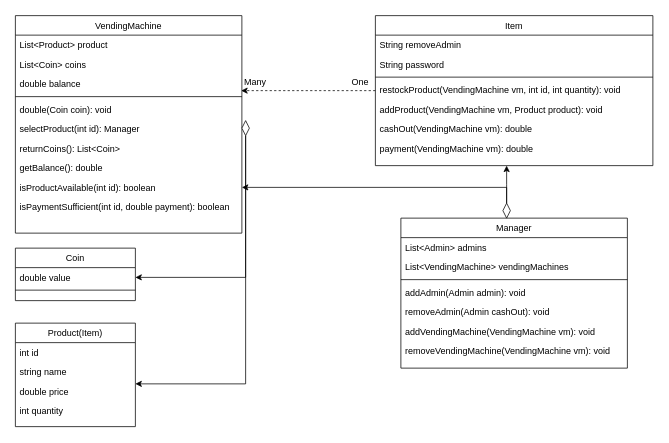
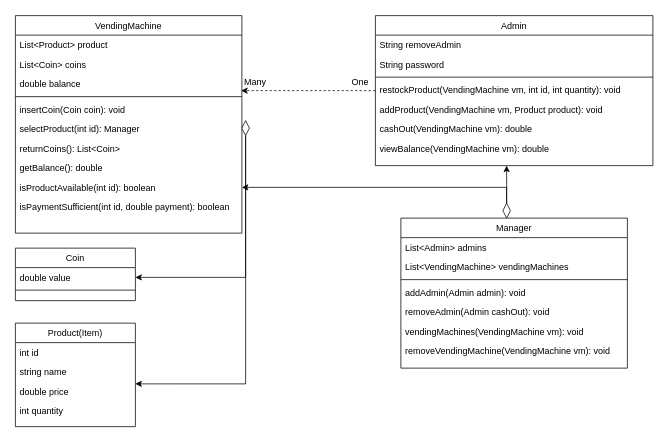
  <mxCell id="0" />
  <mxCell id="1" parent="0" />
  <mxCell id="2" value="Product(Item)" style="swimlane;fontStyle=0;align=center;verticalAlign=top;childLayout=stackLayout;horizontal=1;startSize=26;horizontalStack=0;resizeParent=1;resizeLast=0;collapsible=1;marginBottom=0;rounded=0;shadow=0;strokeWidth=1;" parent="1" vertex="1"><mxGeometry x="20" y="430" width="160" height="138" as="geometry"><mxRectangle x="130" y="380" width="160" height="26" as="alternateBounds" /></mxGeometry></mxCell>
  <mxCell id="3" value="int id" style="text;align=left;verticalAlign=top;spacingLeft=4;spacingRight=4;overflow=hidden;rotatable=0;points=[[0,0.5],[1,0.5]];portConstraint=eastwest;" parent="2" vertex="1"><mxGeometry y="26" width="160" height="26" as="geometry" /></mxCell>
  <mxCell id="4" value="string name" style="text;align=left;verticalAlign=top;spacingLeft=4;spacingRight=4;overflow=hidden;rotatable=0;points=[[0,0.5],[1,0.5]];portConstraint=eastwest;rounded=0;shadow=0;html=0;" parent="2" vertex="1"><mxGeometry y="52" width="160" height="26" as="geometry" /></mxCell>
  <mxCell id="5" value="double price" style="text;align=left;verticalAlign=top;spacingLeft=4;spacingRight=4;overflow=hidden;rotatable=0;points=[[0,0.5],[1,0.5]];portConstraint=eastwest;fontStyle=0" parent="2" vertex="1"><mxGeometry y="78" width="160" height="26" as="geometry" /></mxCell>
  <mxCell id="6" value="int quantity" style="text;align=left;verticalAlign=top;spacingLeft=4;spacingRight=4;overflow=hidden;rotatable=0;points=[[0,0.5],[1,0.5]];portConstraint=eastwest;" parent="2" vertex="1"><mxGeometry y="104" width="160" height="26" as="geometry" /></mxCell>
  <mxCell id="7" value="Coin" style="swimlane;fontStyle=0;align=center;verticalAlign=top;childLayout=stackLayout;horizontal=1;startSize=26;horizontalStack=0;resizeParent=1;resizeLast=0;collapsible=1;marginBottom=0;rounded=0;shadow=0;strokeWidth=1;" parent="1" vertex="1"><mxGeometry x="20" y="330" width="160" height="70" as="geometry"><mxRectangle x="340" y="380" width="170" height="26" as="alternateBounds" /></mxGeometry></mxCell>
  <mxCell id="8" value="double value" style="text;align=left;verticalAlign=top;spacingLeft=4;spacingRight=4;overflow=hidden;rotatable=0;points=[[0,0.5],[1,0.5]];portConstraint=eastwest;" parent="7" vertex="1"><mxGeometry y="26" width="160" height="26" as="geometry" /></mxCell>
  <mxCell id="9" value="" style="line;html=1;strokeWidth=1;align=left;verticalAlign=middle;spacingTop=-1;spacingLeft=3;spacingRight=3;rotatable=0;labelPosition=right;points=[];portConstraint=eastwest;" parent="7" vertex="1"><mxGeometry y="52" width="160" height="8" as="geometry" /></mxCell>
  <mxCell id="10" value="VendingMachine" style="swimlane;fontStyle=0;align=center;verticalAlign=top;childLayout=stackLayout;horizontal=1;startSize=26;horizontalStack=0;resizeParent=1;resizeLast=0;collapsible=1;marginBottom=0;rounded=0;shadow=0;strokeWidth=1;" parent="1" vertex="1"><mxGeometry x="20" y="20" width="302" height="290" as="geometry"><mxRectangle x="550" y="140" width="160" height="26" as="alternateBounds" /></mxGeometry></mxCell>
  <mxCell id="11" value="List&lt;Product&gt; product" style="text;align=left;verticalAlign=top;spacingLeft=4;spacingRight=4;overflow=hidden;rotatable=0;points=[[0,0.5],[1,0.5]];portConstraint=eastwest;" parent="10" vertex="1"><mxGeometry y="26" width="302" height="26" as="geometry" /></mxCell>
  <mxCell id="12" value="List&lt;Coin&gt; coins" style="text;align=left;verticalAlign=top;spacingLeft=4;spacingRight=4;overflow=hidden;rotatable=0;points=[[0,0.5],[1,0.5]];portConstraint=eastwest;rounded=0;shadow=0;html=0;" parent="10" vertex="1"><mxGeometry y="52" width="302" height="26" as="geometry" /></mxCell>
  <mxCell id="13" value="double balance" style="text;align=left;verticalAlign=top;spacingLeft=4;spacingRight=4;overflow=hidden;rotatable=0;points=[[0,0.5],[1,0.5]];portConstraint=eastwest;rounded=0;shadow=0;html=0;" parent="10" vertex="1"><mxGeometry y="78" width="302" height="26" as="geometry" /></mxCell>
  <mxCell id="14" value="" style="line;html=1;strokeWidth=1;align=left;verticalAlign=middle;spacingTop=-1;spacingLeft=3;spacingRight=3;rotatable=0;labelPosition=right;points=[];portConstraint=eastwest;" parent="10" vertex="1"><mxGeometry y="104" width="302" height="8" as="geometry" /></mxCell>
- <mxCell id="15" value="double(Coin coin): void" style="text;align=left;verticalAlign=top;spacingLeft=4;spacingRight=4;overflow=hidden;rotatable=0;points=[[0,0.5],[1,0.5]];portConstraint=eastwest;rounded=0;shadow=0;html=0;" parent="10" vertex="1"><mxGeometry y="112" width="302" height="26" as="geometry" /></mxCell>
+ <mxCell id="15" value="insertCoin(Coin coin): void" style="text;align=left;verticalAlign=top;spacingLeft=4;spacingRight=4;overflow=hidden;rotatable=0;points=[[0,0.5],[1,0.5]];portConstraint=eastwest;rounded=0;shadow=0;html=0;" parent="10" vertex="1"><mxGeometry y="112" width="302" height="26" as="geometry" /></mxCell>
  <mxCell id="16" value="selectProduct(int id): Manager" style="text;align=left;verticalAlign=top;spacingLeft=4;spacingRight=4;overflow=hidden;rotatable=0;points=[[0,0.5],[1,0.5]];portConstraint=eastwest;rounded=0;shadow=0;html=0;" parent="10" vertex="1"><mxGeometry y="138" width="302" height="26" as="geometry" /></mxCell>
  <mxCell id="17" value="returnCoins(): List&lt;Coin&gt;" style="text;align=left;verticalAlign=top;spacingLeft=4;spacingRight=4;overflow=hidden;rotatable=0;points=[[0,0.5],[1,0.5]];portConstraint=eastwest;" parent="10" vertex="1"><mxGeometry y="164" width="302" height="26" as="geometry" /></mxCell>
  <mxCell id="18" value="getBalance(): double" style="text;align=left;verticalAlign=top;spacingLeft=4;spacingRight=4;overflow=hidden;rotatable=0;points=[[0,0.5],[1,0.5]];portConstraint=eastwest;" parent="10" vertex="1"><mxGeometry y="190" width="302" height="26" as="geometry" /></mxCell>
  <mxCell id="19" value="isProductAvailable(int id): boolean" style="text;align=left;verticalAlign=top;spacingLeft=4;spacingRight=4;overflow=hidden;rotatable=0;points=[[0,0.5],[1,0.5]];portConstraint=eastwest;" parent="10" vertex="1"><mxGeometry y="216" width="302" height="26" as="geometry" /></mxCell>
  <mxCell id="20" value="isPaymentSufficient(int id, double payment): boolean" style="text;align=left;verticalAlign=top;spacingLeft=4;spacingRight=4;overflow=hidden;rotatable=0;points=[[0,0.5],[1,0.5]];portConstraint=eastwest;" parent="10" vertex="1"><mxGeometry y="242" width="302" height="26" as="geometry" /></mxCell>
  <mxCell id="21" value="Manager" style="swimlane;fontStyle=0;align=center;verticalAlign=top;childLayout=stackLayout;horizontal=1;startSize=26;horizontalStack=0;resizeParent=1;resizeLast=0;collapsible=1;marginBottom=0;rounded=0;shadow=0;strokeWidth=1;" vertex="1" parent="1"><mxGeometry x="534" y="290" width="302" height="200" as="geometry"><mxRectangle x="550" y="140" width="160" height="26" as="alternateBounds" /></mxGeometry></mxCell>
  <mxCell id="22" value="List&lt;Admin&gt; admins" style="text;align=left;verticalAlign=top;spacingLeft=4;spacingRight=4;overflow=hidden;rotatable=0;points=[[0,0.5],[1,0.5]];portConstraint=eastwest;" vertex="1" parent="21"><mxGeometry y="26" width="302" height="26" as="geometry" /></mxCell>
  <mxCell id="23" value="List&lt;VendingMachine&gt; vendingMachines" style="text;align=left;verticalAlign=top;spacingLeft=4;spacingRight=4;overflow=hidden;rotatable=0;points=[[0,0.5],[1,0.5]];portConstraint=eastwest;rounded=0;shadow=0;html=0;" vertex="1" parent="21"><mxGeometry y="52" width="302" height="26" as="geometry" /></mxCell>
  <mxCell id="24" value="" style="line;html=1;strokeWidth=1;align=left;verticalAlign=middle;spacingTop=-1;spacingLeft=3;spacingRight=3;rotatable=0;labelPosition=right;points=[];portConstraint=eastwest;" vertex="1" parent="21"><mxGeometry y="78" width="302" height="8" as="geometry" /></mxCell>
  <mxCell id="25" value="addAdmin(Admin admin): void" style="text;align=left;verticalAlign=top;spacingLeft=4;spacingRight=4;overflow=hidden;rotatable=0;points=[[0,0.5],[1,0.5]];portConstraint=eastwest;rounded=0;shadow=0;html=0;" vertex="1" parent="21"><mxGeometry y="86" width="302" height="26" as="geometry" /></mxCell>
  <mxCell id="26" value="removeAdmin(Admin cashOut): void" style="text;align=left;verticalAlign=top;spacingLeft=4;spacingRight=4;overflow=hidden;rotatable=0;points=[[0,0.5],[1,0.5]];portConstraint=eastwest;rounded=0;shadow=0;html=0;" vertex="1" parent="21"><mxGeometry y="112" width="302" height="26" as="geometry" /></mxCell>
- <mxCell id="27" value="addVendingMachine(VendingMachine vm): void" style="text;align=left;verticalAlign=top;spacingLeft=4;spacingRight=4;overflow=hidden;rotatable=0;points=[[0,0.5],[1,0.5]];portConstraint=eastwest;rounded=0;shadow=0;html=0;" vertex="1" parent="21"><mxGeometry y="138" width="302" height="26" as="geometry" /></mxCell>
+ <mxCell id="27" value="vendingMachines(VendingMachine vm): void" style="text;align=left;verticalAlign=top;spacingLeft=4;spacingRight=4;overflow=hidden;rotatable=0;points=[[0,0.5],[1,0.5]];portConstraint=eastwest;rounded=0;shadow=0;html=0;" vertex="1" parent="21"><mxGeometry y="138" width="302" height="26" as="geometry" /></mxCell>
  <mxCell id="28" value="removeVendingMachine(VendingMachine vm): void" style="text;align=left;verticalAlign=top;spacingLeft=4;spacingRight=4;overflow=hidden;rotatable=0;points=[[0,0.5],[1,0.5]];portConstraint=eastwest;" vertex="1" parent="21"><mxGeometry y="164" width="302" height="26" as="geometry" /></mxCell>
  <mxCell id="29" style="edgeStyle=orthogonalEdgeStyle;rounded=0;orthogonalLoop=1;jettySize=auto;html=1;entryX=0.997;entryY=0.846;entryDx=0;entryDy=0;entryPerimeter=0;dashed=1;" edge="1" parent="1" source="30" target="13"><mxGeometry relative="1" as="geometry" /></mxCell>
- <mxCell id="30" value="Item" style="swimlane;fontStyle=0;align=center;verticalAlign=top;childLayout=stackLayout;horizontal=1;startSize=26;horizontalStack=0;resizeParent=1;resizeLast=0;collapsible=1;marginBottom=0;rounded=0;shadow=0;strokeWidth=1;" vertex="1" parent="1"><mxGeometry x="500" y="20" width="370" height="200" as="geometry"><mxRectangle x="550" y="140" width="160" height="26" as="alternateBounds" /></mxGeometry></mxCell>
+ <mxCell id="30" value="Admin" style="swimlane;fontStyle=0;align=center;verticalAlign=top;childLayout=stackLayout;horizontal=1;startSize=26;horizontalStack=0;resizeParent=1;resizeLast=0;collapsible=1;marginBottom=0;rounded=0;shadow=0;strokeWidth=1;" vertex="1" parent="1"><mxGeometry x="500" y="20" width="370" height="200" as="geometry"><mxRectangle x="550" y="140" width="160" height="26" as="alternateBounds" /></mxGeometry></mxCell>
  <mxCell id="31" value="String removeAdmin" style="text;align=left;verticalAlign=top;spacingLeft=4;spacingRight=4;overflow=hidden;rotatable=0;points=[[0,0.5],[1,0.5]];portConstraint=eastwest;" vertex="1" parent="30"><mxGeometry y="26" width="370" height="26" as="geometry" /></mxCell>
  <mxCell id="32" value="String password" style="text;align=left;verticalAlign=top;spacingLeft=4;spacingRight=4;overflow=hidden;rotatable=0;points=[[0,0.5],[1,0.5]];portConstraint=eastwest;rounded=0;shadow=0;html=0;" vertex="1" parent="30"><mxGeometry y="52" width="370" height="26" as="geometry" /></mxCell>
  <mxCell id="33" value="" style="line;html=1;strokeWidth=1;align=left;verticalAlign=middle;spacingTop=-1;spacingLeft=3;spacingRight=3;rotatable=0;labelPosition=right;points=[];portConstraint=eastwest;" vertex="1" parent="30"><mxGeometry y="78" width="370" height="8" as="geometry" /></mxCell>
  <mxCell id="34" value="restockProduct(VendingMachine vm, int id, int quantity): void" style="text;align=left;verticalAlign=top;spacingLeft=4;spacingRight=4;overflow=hidden;rotatable=0;points=[[0,0.5],[1,0.5]];portConstraint=eastwest;rounded=0;shadow=0;html=0;" vertex="1" parent="30"><mxGeometry y="86" width="370" height="26" as="geometry" /></mxCell>
  <mxCell id="35" value="addProduct(VendingMachine vm, Product product): void" style="text;align=left;verticalAlign=top;spacingLeft=4;spacingRight=4;overflow=hidden;rotatable=0;points=[[0,0.5],[1,0.5]];portConstraint=eastwest;rounded=0;shadow=0;html=0;" vertex="1" parent="30"><mxGeometry y="112" width="370" height="26" as="geometry" /></mxCell>
  <mxCell id="36" value="cashOut(VendingMachine vm): double" style="text;align=left;verticalAlign=top;spacingLeft=4;spacingRight=4;overflow=hidden;rotatable=0;points=[[0,0.5],[1,0.5]];portConstraint=eastwest;rounded=0;shadow=0;html=0;" vertex="1" parent="30"><mxGeometry y="138" width="370" height="26" as="geometry" /></mxCell>
- <mxCell id="37" value="payment(VendingMachine vm): double" style="text;align=left;verticalAlign=top;spacingLeft=4;spacingRight=4;overflow=hidden;rotatable=0;points=[[0,0.5],[1,0.5]];portConstraint=eastwest;" vertex="1" parent="30"><mxGeometry y="164" width="370" height="26" as="geometry" /></mxCell>
+ <mxCell id="37" value="viewBalance(VendingMachine vm): double" style="text;align=left;verticalAlign=top;spacingLeft=4;spacingRight=4;overflow=hidden;rotatable=0;points=[[0,0.5],[1,0.5]];portConstraint=eastwest;" vertex="1" parent="30"><mxGeometry y="164" width="370" height="26" as="geometry" /></mxCell>
  <mxCell id="38" style="edgeStyle=orthogonalEdgeStyle;rounded=0;orthogonalLoop=1;jettySize=auto;html=1;entryX=1;entryY=0.115;entryDx=0;entryDy=0;entryPerimeter=0;" edge="1" parent="1" source="40" target="5"><mxGeometry relative="1" as="geometry" /></mxCell>
  <mxCell id="39" style="edgeStyle=orthogonalEdgeStyle;rounded=0;orthogonalLoop=1;jettySize=auto;html=1;entryX=1;entryY=0.5;entryDx=0;entryDy=0;" edge="1" parent="1" source="40" target="8"><mxGeometry relative="1" as="geometry" /></mxCell>
  <mxCell id="40" value="" style="rhombus;whiteSpace=wrap;html=1;" vertex="1" parent="1"><mxGeometry x="322" y="160" width="10" height="20" as="geometry" /></mxCell>
  <mxCell id="41" value="One" style="text;html=1;strokeColor=none;fillColor=none;align=center;verticalAlign=middle;whiteSpace=wrap;rounded=0;" vertex="1" parent="1"><mxGeometry x="450" y="94" width="60" height="30" as="geometry" /></mxCell>
  <mxCell id="42" value="Many" style="text;html=1;strokeColor=none;fillColor=none;align=center;verticalAlign=middle;whiteSpace=wrap;rounded=0;" vertex="1" parent="1"><mxGeometry x="310" y="94" width="60" height="30" as="geometry" /></mxCell>
  <mxCell id="43" style="edgeStyle=orthogonalEdgeStyle;rounded=0;orthogonalLoop=1;jettySize=auto;html=1;" edge="1" parent="1" source="45"><mxGeometry relative="1" as="geometry"><mxPoint x="675" y="220" as="targetPoint" /></mxGeometry></mxCell>
  <mxCell id="44" style="edgeStyle=orthogonalEdgeStyle;rounded=0;orthogonalLoop=1;jettySize=auto;html=1;" edge="1" parent="1" source="45" target="19"><mxGeometry relative="1" as="geometry" /></mxCell>
  <mxCell id="45" value="" style="rhombus;whiteSpace=wrap;html=1;" vertex="1" parent="1"><mxGeometry x="670" y="270" width="10" height="20" as="geometry" /></mxCell>
